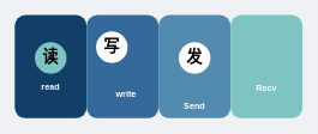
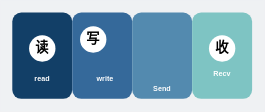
  <mxCell id="0" />
  <mxCell id="1" parent="0" />
  <mxCell id="2" value="" style="rounded=1;whiteSpace=wrap;html=1;fillColor=#123F67;strokeColor=none;" parent="1" vertex="1"><mxGeometry x="20" y="20" width="100" height="144" as="geometry" /></mxCell>
- <mxCell id="3" value="&lt;font style=&quot;font-size: 22px&quot;&gt;&lt;b&gt;读&lt;/b&gt;&lt;/font&gt;" style="ellipse;whiteSpace=wrap;html=1;aspect=fixed;fillColor=#7ec4c3;strokeColor=none;" parent="1" vertex="1"><mxGeometry x="48" y="58" width="44" height="44" as="geometry" /></mxCell>
- <mxCell id="4" value="&lt;font color=&quot;#ffffff&quot;&gt;&lt;b&gt;read&lt;/b&gt;&lt;/font&gt;" style="text;html=1;strokeColor=none;fillColor=none;align=center;verticalAlign=middle;whiteSpace=wrap;rounded=0;" parent="1" vertex="1"><mxGeometry x="40" y="104.5" width="60" height="30" as="geometry" /></mxCell>
+ <mxCell id="3" value="&lt;font style=&quot;font-size: 22px&quot;&gt;&lt;b&gt;读&lt;/b&gt;&lt;/font&gt;" style="ellipse;whiteSpace=wrap;html=1;aspect=fixed;fillColor=#FFFFFF;strokeColor=none;" parent="1" vertex="1"><mxGeometry x="48" y="58" width="44" height="44" as="geometry" /></mxCell>
+ <mxCell id="4" value="&lt;font color=&quot;#ffffff&quot;&gt;&lt;b&gt;read&lt;/b&gt;&lt;/font&gt;" style="text;html=1;strokeColor=none;fillColor=none;align=center;verticalAlign=middle;whiteSpace=wrap;rounded=0;" parent="1" vertex="1"><mxGeometry x="40" y="114.5" width="60" height="30" as="geometry" /></mxCell>
  <mxCell id="5" value="" style="rounded=1;whiteSpace=wrap;html=1;fillColor=#35699A;strokeColor=none;" parent="1" vertex="1"><mxGeometry x="120" y="20" width="100" height="144" as="geometry" /></mxCell>
  <mxCell id="6" value="&lt;font style=&quot;font-size: 22px&quot;&gt;&lt;b&gt;写&lt;/b&gt;&lt;/font&gt;" style="ellipse;whiteSpace=wrap;html=1;aspect=fixed;fillColor=#FFFFFF;strokeColor=none;" parent="1" vertex="1"><mxGeometry x="133" y="43" width="44" height="44" as="geometry" /></mxCell>
  <mxCell id="7" value="&lt;font color=&quot;#ffffff&quot;&gt;&lt;b&gt;write&lt;/b&gt;&lt;/font&gt;" style="text;html=1;strokeColor=none;fillColor=none;align=center;verticalAlign=middle;whiteSpace=wrap;rounded=0;" parent="1" vertex="1"><mxGeometry x="145" y="114.5" width="60" height="30" as="geometry" /></mxCell>
  <mxCell id="8" value="" style="rounded=1;whiteSpace=wrap;html=1;fillColor=#538AAF;strokeColor=none;" parent="1" vertex="1"><mxGeometry x="220" y="20" width="100" height="144" as="geometry" /></mxCell>
- <mxCell id="9" value="&lt;font style=&quot;font-size: 22px&quot;&gt;&lt;b&gt;发&lt;/b&gt;&lt;/font&gt;" style="ellipse;whiteSpace=wrap;html=1;aspect=fixed;fillColor=#FFFFFF;strokeColor=none;" parent="1" vertex="1"><mxGeometry x="248" y="58" width="44" height="44" as="geometry" /></mxCell>
  <mxCell id="10" value="&lt;font color=&quot;#ffffff&quot;&gt;&lt;b&gt;Send&lt;/b&gt;&lt;/font&gt;" style="text;html=1;strokeColor=none;fillColor=none;align=center;verticalAlign=middle;whiteSpace=wrap;rounded=0;" parent="1" vertex="1"><mxGeometry x="240" y="131.5" width="60" height="30" as="geometry" /></mxCell>
  <mxCell id="11" value="" style="rounded=1;whiteSpace=wrap;html=1;fillColor=#7EC4C3;strokeColor=none;" parent="1" vertex="1"><mxGeometry x="320" y="20" width="100" height="144" as="geometry" /></mxCell>
+ <mxCell id="12" value="&lt;font style=&quot;font-size: 22px&quot;&gt;&lt;b&gt;收&lt;/b&gt;&lt;/font&gt;" style="ellipse;whiteSpace=wrap;html=1;aspect=fixed;fillColor=#FFFFFF;strokeColor=none;" parent="1" vertex="1"><mxGeometry x="348" y="58" width="44" height="44" as="geometry" /></mxCell>
  <mxCell id="13" value="&lt;font color=&quot;#ffffff&quot;&gt;&lt;b&gt;Recv&lt;/b&gt;&lt;/font&gt;" style="text;html=1;strokeColor=none;fillColor=none;align=center;verticalAlign=middle;whiteSpace=wrap;rounded=0;" parent="1" vertex="1"><mxGeometry x="340" y="106.5" width="60" height="30" as="geometry" /></mxCell>
